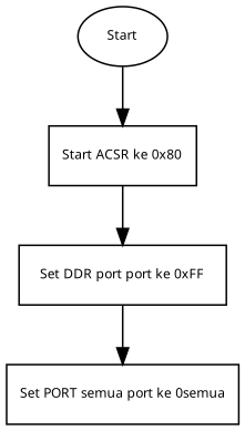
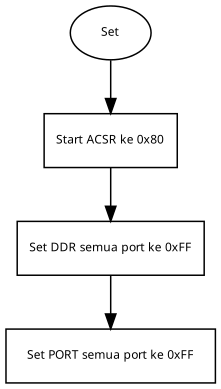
  digraph {
    fontname="Noto Sans"
    node [fontname="Noto Sans" fontsize=8 shape=box]
    edge [fontcolor=Red fontname="Noto Sans" fontsize=8]
-   n1 [label=Start shape=oval]
+   n1 [label=Set shape=oval]
    n2 [label="Start ACSR ke 0x80"]
-   n3 [label="Set DDR port port ke 0xFF"]
-   n4 [label="Set PORT semua port ke 0semua"]
+   n3 [label="Set DDR semua port ke 0xFF"]
+   n4 [label="Set PORT semua port ke 0xFF"]
    n1 -> n2
    n2 -> n3
    n3 -> n4
  }
